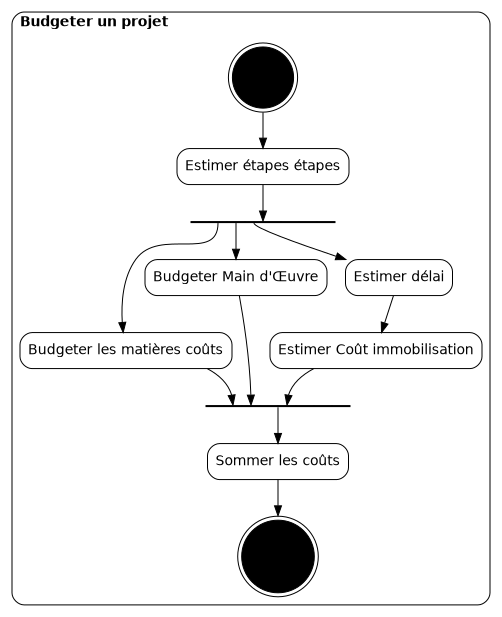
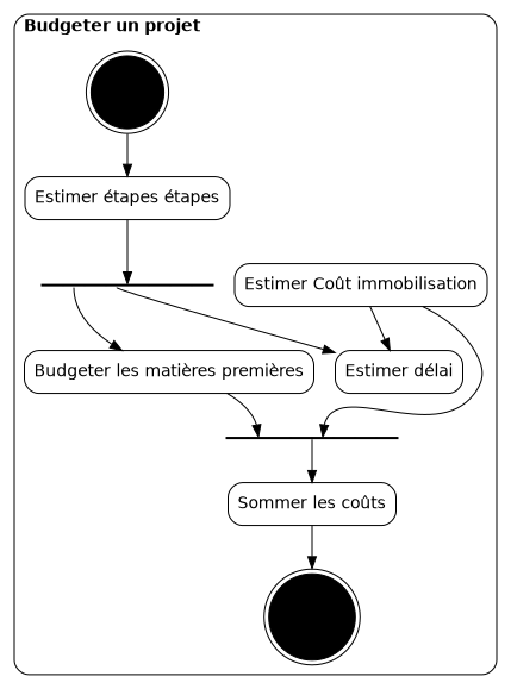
  digraph {
    fontname=Helvetica
    rankdir=TB
    node [fontname=Helvetica shape=Mrecord]
    edge [fontname=Helvetica]
    init0 [fillcolor=black shape=doublecircle style=filled]
    n2 [label="Estimer étapes étapes"]
    final0 [fillcolor=black shape=doublecircle style=filled]
    n4 [fillcolor=black fixedsize=true height=0.01 label="<a>|<b>|<c>|<d>|<e>|<f>|<g>|<h>" shape=record style=filled width=2]
-   n5 [label="Budgeter les matières coûts"]
-   n6 [label="Budgeter Main d'Œuvre"]
+   n5 [label="Budgeter les matières premières"]
    n7 [label="Estimer délai"]
    n8 [fillcolor=black fixedsize=true height=0.01 label="<a>|<b>|<c>|<d>|<e>|<f>|<g>|<h>" shape=record style=filled width=2]
    n9 [label="Sommer les coûts"]
    n10 [label="Estimer Coût immobilisation"]
    subgraph cluster_1 {
      label=<<b>Budgeter un projet</b><BR ALIGN="LEFT"/>>
      labeljust=l
      style=rounded
      n2
      final0
      n4
      n5
-     n6
      n7
      n8
      n9
      n10
      subgraph sub_2 {
        label=<<b>Budgeter un projet</b><BR ALIGN="LEFT"/>>
        labeljust=l
        rank=source
        style=rounded
        init0
      }
    }
    init0 -> n2
    n2 -> n4
    n4 -> n5 [tailport=b]
-   n4 -> n6 [tailport=c]
    n4 -> n7 [tailport=d]
    n5 -> n8 [headport="b:n"]
-   n6 -> n8 [headport="c:n"]
-   n7 -> n10
+   n10 -> n7
    n8 -> n9
    n9 -> final0
    n10 -> n8 [headport="e:n"]
  }
